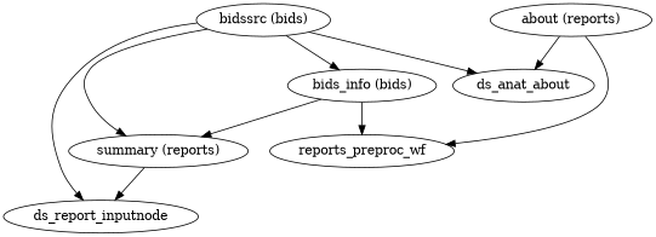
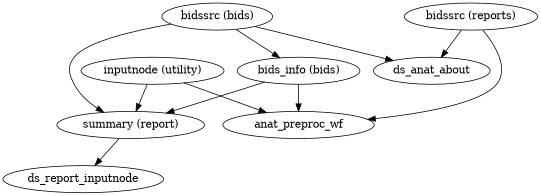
  strict digraph {
-   anat_preproc_wf [label=reports_preproc_wf]
-   "summary (reports)"
+   "inputnode (utility)"
+   anat_preproc_wf
+   "summary (reports)" [label="summary (report)"]
    n4 [label=ds_report_inputnode]
    "bidssrc (bids)"
    "bids_info (bids)"
    n7 [label=ds_anat_about]
-   "about (reports)"
+   "about (reports)" [label="bidssrc (reports)"]
+   "inputnode (utility)" -> anat_preproc_wf
+   "inputnode (utility)" -> "summary (reports)"
    "summary (reports)" -> n4
    "bidssrc (bids)" -> "summary (reports)"
-   "bidssrc (bids)" -> n4
    "bidssrc (bids)" -> "bids_info (bids)"
    "bidssrc (bids)" -> n7
    "bids_info (bids)" -> anat_preproc_wf
    "bids_info (bids)" -> "summary (reports)"
    "about (reports)" -> anat_preproc_wf
    "about (reports)" -> n7
  }
